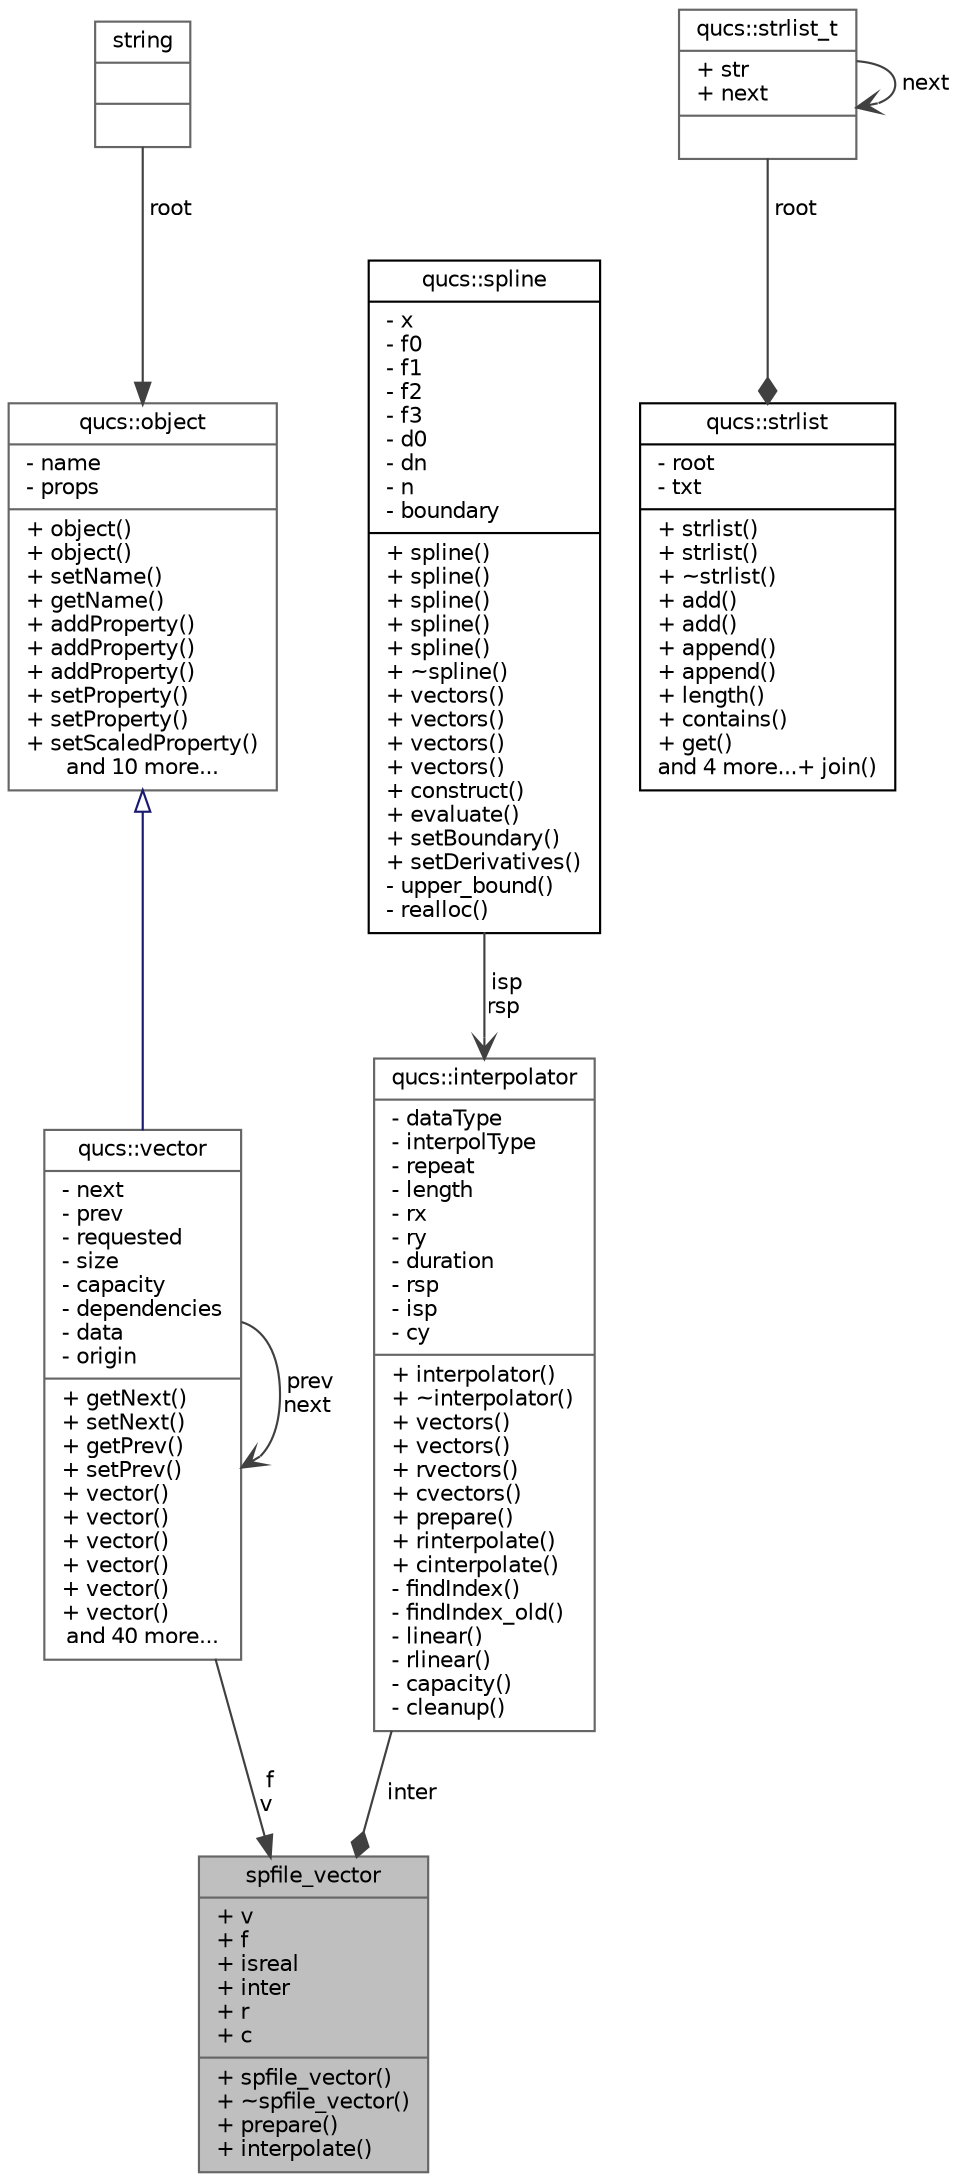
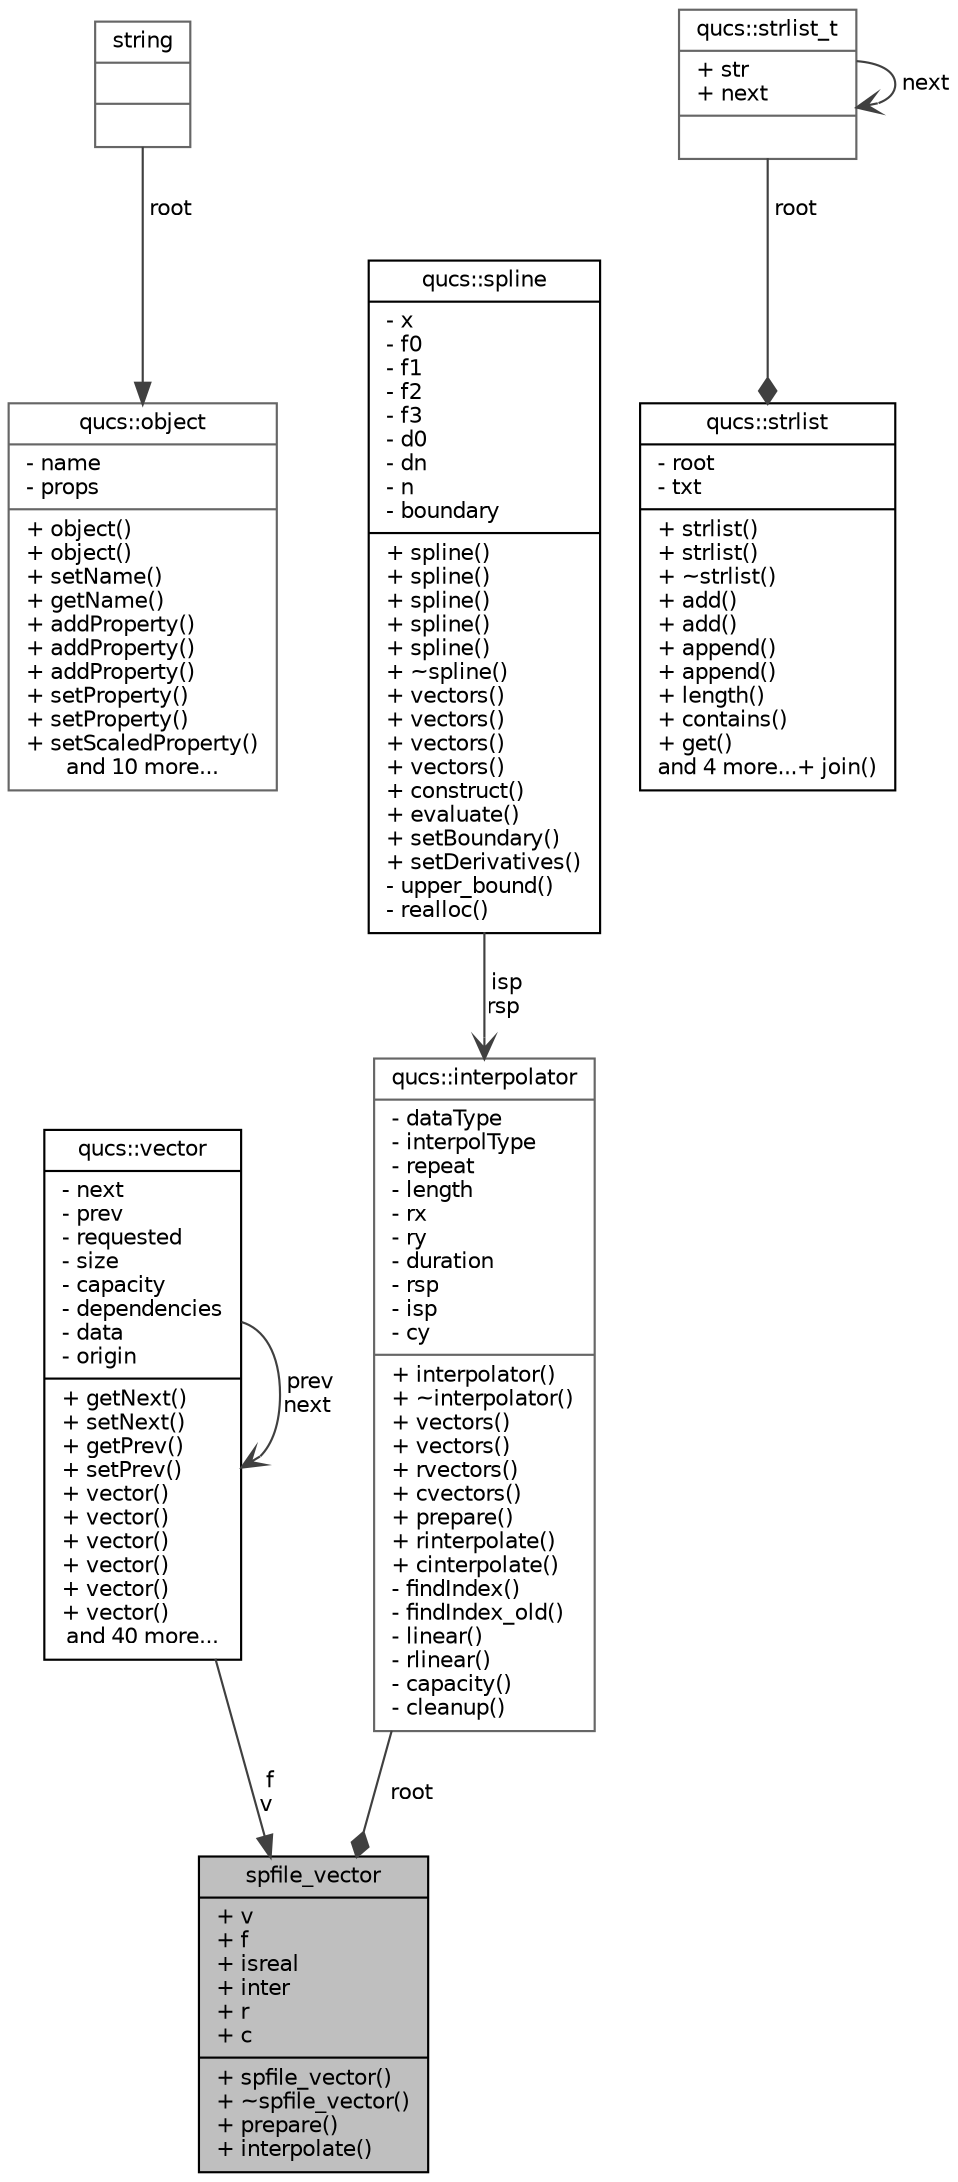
  digraph {
    fontname="DejaVu Sans"
    node [color=gray40 fillcolor=white fontname="DejaVu Sans" fontsize=10 shape=record style=filled]
    edge [arrowhead=vee color=grey25 fontname="DejaVu Sans" fontsize=10 labelfontname=Helvetica labelfontsize=10 style=solid]
-   n1 [fillcolor=grey75 fontcolor=black height=0.2 label="{spfile_vector\n|+ v\l+ f\l+ isreal\l+ inter\l+ r\l+ c\l|+ spfile_vector()\l+ ~spfile_vector()\l+ prepare()\l+ interpolate()\l}" width=0.4]
-   n2 [height=0.2 label="{qucs::vector\n|- next\l- prev\l- requested\l- size\l- capacity\l- dependencies\l- data\l- origin\l|+ getNext()\l+ setNext()\l+ getPrev()\l+ setPrev()\l+ vector()\l+ vector()\l+ vector()\l+ vector()\l+ vector()\l+ vector()\land 40 more...}" width=0.4]
+   n1 [color=black fillcolor=grey75 fontcolor=black height=0.2 label="{spfile_vector\n|+ v\l+ f\l+ isreal\l+ inter\l+ r\l+ c\l|+ spfile_vector()\l+ ~spfile_vector()\l+ prepare()\l+ interpolate()\l}" width=0.4]
+   n2 [color=black height=0.2 label="{qucs::vector\n|- next\l- prev\l- requested\l- size\l- capacity\l- dependencies\l- data\l- origin\l|+ getNext()\l+ setNext()\l+ getPrev()\l+ setPrev()\l+ vector()\l+ vector()\l+ vector()\l+ vector()\l+ vector()\l+ vector()\land 40 more...}" width=0.4]
    n3 [height=0.2 label="{qucs::object\n|- name\l- props\l|+ object()\l+ object()\l+ setName()\l+ getName()\l+ addProperty()\l+ addProperty()\l+ addProperty()\l+ setProperty()\l+ setProperty()\l+ setScaledProperty()\land 10 more...}" width=0.4]
    n4 [height=0.2 label="{string\n||}" width=0.4]
    n5 [color=black height=0.2 label="{qucs::strlist\n|- root\l- txt\l|+ strlist()\l+ strlist()\l+ ~strlist()\l+ add()\l+ add()\l+ append()\l+ append()\l+ length()\l+ contains()\l+ get()\land 4 more...+ join()\l}" width=0.4]
    n6 [height=0.2 label="{qucs::strlist_t\n|+ str\l+ next\l|}" width=0.4]
    n7 [height=0.2 label="{qucs::interpolator\n|- dataType\l- interpolType\l- repeat\l- length\l- rx\l- ry\l- duration\l- rsp\l- isp\l- cy\l|+ interpolator()\l+ ~interpolator()\l+ vectors()\l+ vectors()\l+ rvectors()\l+ cvectors()\l+ prepare()\l+ rinterpolate()\l+ cinterpolate()\l- findIndex()\l- findIndex_old()\l- linear()\l- rlinear()\l- capacity()\l- cleanup()\l}" width=0.4]
    n8 [color=black height=0.2 label="{qucs::spline\n|- x\l- f0\l- f1\l- f2\l- f3\l- d0\l- dn\l- n\l- boundary\l|+ spline()\l+ spline()\l+ spline()\l+ spline()\l+ spline()\l+ ~spline()\l+ vectors()\l+ vectors()\l+ vectors()\l+ vectors()\l+ construct()\l+ evaluate()\l+ setBoundary()\l+ setDerivatives()\l- upper_bound()\l- realloc()\l}" width=0.4]
    n2 -> n1 [arrowhead=normal label=" f\nv"]
    n2 -> n2 [label=" prev\nnext"]
-   n3 -> n2 [arrowtail=onormal color=midnightblue dir=back arrowhead=""]
    n4 -> n3 [arrowhead=normal label=" root"]
    n6 -> n5 [arrowhead=diamond label=" root"]
    n6 -> n6 [label=" next"]
-   n7 -> n1 [arrowhead=diamond label=" inter"]
+   n7 -> n1 [arrowhead=diamond label=" root"]
    n8 -> n7 [label=" isp\nrsp"]
  }
